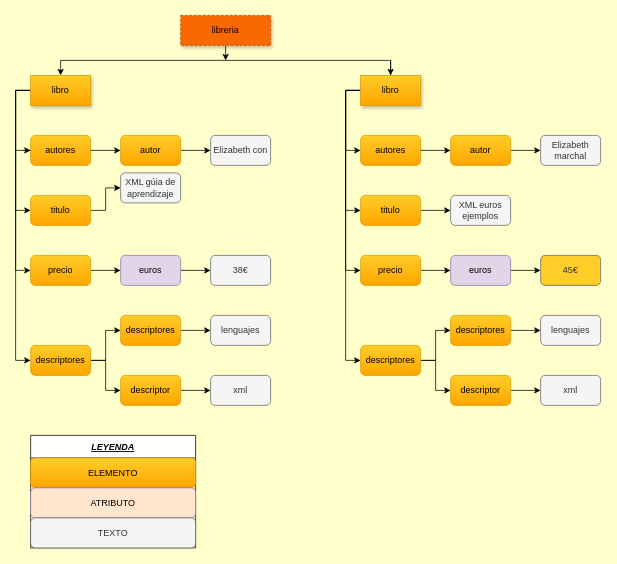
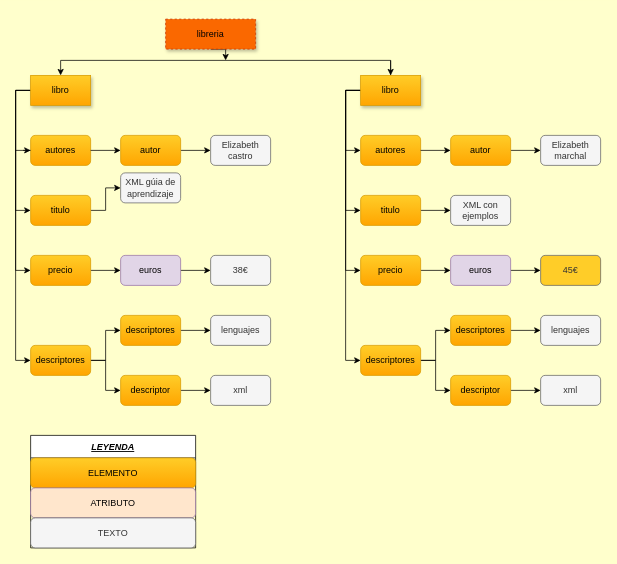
  <mxCell id="0" />
  <mxCell id="1" parent="0" />
  <mxCell id="2" style="edgeStyle=orthogonalEdgeStyle;rounded=0;orthogonalLoop=1;jettySize=auto;html=1;exitX=0.5;exitY=0;exitDx=0;exitDy=0;" edge="1" parent="1" source="14" target="9"><mxGeometry relative="1" as="geometry"><mxPoint x="300" y="90" as="targetPoint" /><mxPoint x="520" y="80" as="sourcePoint" /><Array as="points"><mxPoint x="520" y="80" /><mxPoint x="80" y="80" /></Array></mxGeometry></mxCell>
  <mxCell id="3" style="edgeStyle=orthogonalEdgeStyle;rounded=0;orthogonalLoop=1;jettySize=auto;html=1;exitX=0.5;exitY=1;exitDx=0;exitDy=0;" edge="1" parent="1" source="4"><mxGeometry relative="1" as="geometry"><mxPoint x="300" y="80" as="targetPoint" /></mxGeometry></mxCell>
- <mxCell id="4" value="libreria" style="rounded=0;whiteSpace=wrap;html=1;fillColor=#fa6800;strokeColor=#C73500;glass=0;shadow=1;fontColor=#000000;dashed=1;" vertex="1" parent="1"><mxGeometry x="240" width="120" height="40" as="geometry" y="20" /></mxCell>
+ <mxCell id="4" value="libreria" style="rounded=0;whiteSpace=wrap;html=1;fillColor=#fa6800;strokeColor=#C73500;glass=0;shadow=1;fontColor=#000000;dashed=1;" vertex="1" parent="1"><mxGeometry x="220" y="25" width="120" height="40" as="geometry" /></mxCell>
  <mxCell id="5" style="edgeStyle=orthogonalEdgeStyle;rounded=0;orthogonalLoop=1;jettySize=auto;html=1;exitX=0.5;exitY=1;exitDx=0;exitDy=0;" edge="1" parent="1" source="4" target="4"><mxGeometry relative="1" as="geometry" /></mxCell>
  <mxCell id="6" style="edgeStyle=orthogonalEdgeStyle;rounded=0;orthogonalLoop=1;jettySize=auto;html=1;exitX=0;exitY=0.5;exitDx=0;exitDy=0;entryX=0;entryY=0.5;entryDx=0;entryDy=0;" edge="1" parent="1" source="9" target="32"><mxGeometry relative="1" as="geometry" /></mxCell>
  <mxCell id="7" style="edgeStyle=orthogonalEdgeStyle;rounded=0;orthogonalLoop=1;jettySize=auto;html=1;exitX=0;exitY=0.5;exitDx=0;exitDy=0;entryX=0;entryY=0.5;entryDx=0;entryDy=0;" edge="1" parent="1" source="9" target="26"><mxGeometry relative="1" as="geometry" /></mxCell>
  <mxCell id="8" style="edgeStyle=orthogonalEdgeStyle;rounded=0;orthogonalLoop=1;jettySize=auto;html=1;exitX=0;exitY=0.5;exitDx=0;exitDy=0;entryX=0;entryY=0.5;entryDx=0;entryDy=0;" edge="1" parent="1" source="9" target="23"><mxGeometry relative="1" as="geometry" /></mxCell>
  <mxCell id="9" value="libro" style="rounded=0;whiteSpace=wrap;html=1;fillColor=#ffcd28;strokeColor=#d79b00;shadow=1;sketch=0;glass=0;gradientColor=#ffa500;" vertex="1" parent="1"><mxGeometry x="40" y="100" width="80" height="40" as="geometry" /></mxCell>
  <mxCell id="10" style="edgeStyle=orthogonalEdgeStyle;rounded=0;orthogonalLoop=1;jettySize=auto;html=1;exitX=0;exitY=0.5;exitDx=0;exitDy=0;entryX=0;entryY=0.5;entryDx=0;entryDy=0;" edge="1" parent="1" source="14" target="55"><mxGeometry relative="1" as="geometry" /></mxCell>
  <mxCell id="11" style="edgeStyle=orthogonalEdgeStyle;rounded=0;orthogonalLoop=1;jettySize=auto;html=1;exitX=0;exitY=0.5;exitDx=0;exitDy=0;entryX=0;entryY=0.5;entryDx=0;entryDy=0;" edge="1" parent="1" source="14" target="39"><mxGeometry relative="1" as="geometry" /></mxCell>
  <mxCell id="12" style="edgeStyle=orthogonalEdgeStyle;rounded=0;orthogonalLoop=1;jettySize=auto;html=1;exitX=0;exitY=0.5;exitDx=0;exitDy=0;entryX=0;entryY=0.5;entryDx=0;entryDy=0;" edge="1" parent="1" source="14" target="46"><mxGeometry relative="1" as="geometry" /></mxCell>
  <mxCell id="13" style="edgeStyle=orthogonalEdgeStyle;rounded=0;orthogonalLoop=1;jettySize=auto;html=1;exitX=0;exitY=0.5;exitDx=0;exitDy=0;entryX=0;entryY=0.5;entryDx=0;entryDy=0;" edge="1" parent="1" source="14" target="49"><mxGeometry relative="1" as="geometry" /></mxCell>
  <mxCell id="14" value="libro" style="rounded=0;whiteSpace=wrap;html=1;fillColor=#ffcd28;strokeColor=#d79b00;shadow=1;gradientColor=#ffa500;" vertex="1" parent="1"><mxGeometry x="480" y="100" width="80" height="40" as="geometry" /></mxCell>
  <mxCell id="15" value="autores" style="rounded=1;whiteSpace=wrap;html=1;shadow=0;fillColor=#ffcd28;strokeColor=#d79b00;gradientColor=#ffa500;" vertex="1" parent="1"><mxGeometry x="40" y="180" width="80" height="40" as="geometry" /></mxCell>
  <mxCell id="16" style="edgeStyle=orthogonalEdgeStyle;rounded=0;orthogonalLoop=1;jettySize=auto;html=1;exitX=1;exitY=0.5;exitDx=0;exitDy=0;entryX=0;entryY=0.5;entryDx=0;entryDy=0;" edge="1" parent="1" source="17" target="18"><mxGeometry relative="1" as="geometry" /></mxCell>
  <mxCell id="17" value="autor" style="rounded=1;whiteSpace=wrap;html=1;shadow=0;glass=0;sketch=0;fillColor=#ffcd28;strokeColor=#d79b00;gradientColor=#ffa500;" vertex="1" parent="1"><mxGeometry x="160" y="180" width="80" height="40" as="geometry" /></mxCell>
- <mxCell id="18" value="Elizabeth con" style="rounded=1;whiteSpace=wrap;html=1;shadow=0;glass=0;sketch=0;fillColor=#f5f5f5;strokeColor=#666666;fontColor=#333333;" vertex="1" parent="1"><mxGeometry x="280" y="180" width="80" height="40" as="geometry" /></mxCell>
+ <mxCell id="18" value="Elizabeth castro" style="rounded=1;whiteSpace=wrap;html=1;shadow=0;glass=0;sketch=0;fillColor=#f5f5f5;strokeColor=#666666;fontColor=#333333;" vertex="1" parent="1"><mxGeometry x="280" y="180" width="80" height="40" as="geometry" /></mxCell>
  <mxCell id="19" value="" style="endArrow=none;html=1;rounded=0;entryX=0;entryY=0.5;entryDx=0;entryDy=0;" edge="1" parent="1" target="15"><mxGeometry width="50" height="50" relative="1" as="geometry"><mxPoint x="30" y="200" as="sourcePoint" /><mxPoint x="530" y="260" as="targetPoint" /></mxGeometry></mxCell>
  <mxCell id="20" value="" style="endArrow=classic;html=1;rounded=0;exitX=1;exitY=0.5;exitDx=0;exitDy=0;entryX=0;entryY=0.5;entryDx=0;entryDy=0;" edge="1" parent="1" source="15" target="17"><mxGeometry width="50" height="50" relative="1" as="geometry"><mxPoint x="480" y="310" as="sourcePoint" /><mxPoint x="530" y="260" as="targetPoint" /></mxGeometry></mxCell>
  <mxCell id="21" style="edgeStyle=orthogonalEdgeStyle;rounded=0;orthogonalLoop=1;jettySize=auto;html=1;" edge="1" parent="1"><mxGeometry relative="1" as="geometry"><mxPoint x="30" y="280" as="targetPoint" /><mxPoint x="30" y="280" as="sourcePoint" /></mxGeometry></mxCell>
  <mxCell id="22" style="edgeStyle=orthogonalEdgeStyle;rounded=0;orthogonalLoop=1;jettySize=auto;html=1;exitX=1;exitY=0.5;exitDx=0;exitDy=0;" edge="1" parent="1" source="23" target="24"><mxGeometry relative="1" as="geometry" /></mxCell>
  <mxCell id="23" value="titulo" style="rounded=1;whiteSpace=wrap;html=1;shadow=0;glass=0;sketch=0;fillColor=#ffcd28;strokeColor=#d79b00;gradientColor=#ffa500;" vertex="1" parent="1"><mxGeometry x="40" y="260" width="80" height="40" as="geometry" /></mxCell>
  <mxCell id="24" value="XML gúia de aprendizaje" style="rounded=1;whiteSpace=wrap;html=1;shadow=0;glass=0;sketch=0;fillColor=#f5f5f5;fontColor=#333333;strokeColor=#666666;" vertex="1" parent="1"><mxGeometry x="160" y="230" width="80" height="40" as="geometry" /></mxCell>
  <mxCell id="25" style="edgeStyle=orthogonalEdgeStyle;rounded=0;orthogonalLoop=1;jettySize=auto;html=1;exitX=1;exitY=0.5;exitDx=0;exitDy=0;entryX=0;entryY=0.5;entryDx=0;entryDy=0;" edge="1" parent="1" source="26" target="28"><mxGeometry relative="1" as="geometry" /></mxCell>
  <mxCell id="26" value="precio" style="rounded=1;whiteSpace=wrap;html=1;shadow=0;glass=0;sketch=0;fillColor=#ffcd28;strokeColor=#d79b00;gradientColor=#ffa500;" vertex="1" parent="1"><mxGeometry x="40" y="340" width="80" height="40" as="geometry" /></mxCell>
  <mxCell id="27" style="edgeStyle=orthogonalEdgeStyle;rounded=0;orthogonalLoop=1;jettySize=auto;html=1;exitX=1;exitY=0.5;exitDx=0;exitDy=0;" edge="1" parent="1" source="28" target="29"><mxGeometry relative="1" as="geometry" /></mxCell>
  <mxCell id="28" value="euros" style="rounded=1;whiteSpace=wrap;html=1;shadow=0;glass=0;sketch=0;fillColor=#e1d5e7;strokeColor=#9673a6;" vertex="1" parent="1"><mxGeometry x="160" y="340" width="80" height="40" as="geometry" /></mxCell>
  <mxCell id="29" value="38€" style="rounded=1;whiteSpace=wrap;html=1;shadow=0;glass=0;sketch=0;fillColor=#f5f5f5;fontColor=#333333;strokeColor=#666666;" vertex="1" parent="1"><mxGeometry x="280" y="340" width="80" height="40" as="geometry" /></mxCell>
  <mxCell id="30" style="edgeStyle=orthogonalEdgeStyle;rounded=0;orthogonalLoop=1;jettySize=auto;html=1;exitX=1;exitY=0.5;exitDx=0;exitDy=0;entryX=0;entryY=0.5;entryDx=0;entryDy=0;" edge="1" parent="1" source="32" target="36"><mxGeometry relative="1" as="geometry" /></mxCell>
  <mxCell id="31" style="edgeStyle=orthogonalEdgeStyle;rounded=0;orthogonalLoop=1;jettySize=auto;html=1;exitX=1;exitY=0.5;exitDx=0;exitDy=0;entryX=0;entryY=0.5;entryDx=0;entryDy=0;" edge="1" parent="1" source="32" target="34"><mxGeometry relative="1" as="geometry" /></mxCell>
  <mxCell id="32" value="descriptores" style="rounded=1;whiteSpace=wrap;html=1;shadow=0;glass=0;sketch=0;fillColor=#ffcd28;strokeColor=#d79b00;gradientColor=#ffa500;" vertex="1" parent="1"><mxGeometry x="40" y="460" width="80" height="40" as="geometry" /></mxCell>
  <mxCell id="33" style="edgeStyle=orthogonalEdgeStyle;rounded=0;orthogonalLoop=1;jettySize=auto;html=1;exitX=1;exitY=0.5;exitDx=0;exitDy=0;entryX=0;entryY=0.5;entryDx=0;entryDy=0;" edge="1" parent="1" source="34" target="37"><mxGeometry relative="1" as="geometry" /></mxCell>
  <mxCell id="34" value="descriptores" style="rounded=1;whiteSpace=wrap;html=1;shadow=0;glass=0;sketch=0;fillColor=#ffcd28;strokeColor=#d79b00;gradientColor=#ffa500;" vertex="1" parent="1"><mxGeometry x="160" y="420" width="80" height="40" as="geometry" /></mxCell>
  <mxCell id="35" style="edgeStyle=orthogonalEdgeStyle;rounded=0;orthogonalLoop=1;jettySize=auto;html=1;exitX=1;exitY=0.5;exitDx=0;exitDy=0;entryX=0;entryY=0.5;entryDx=0;entryDy=0;" edge="1" parent="1" source="36" target="38"><mxGeometry relative="1" as="geometry" /></mxCell>
  <mxCell id="36" value="descriptor" style="rounded=1;whiteSpace=wrap;html=1;shadow=0;glass=0;sketch=0;fillColor=#ffcd28;strokeColor=#d79b00;gradientColor=#ffa500;" vertex="1" parent="1"><mxGeometry x="160" y="500" width="80" height="40" as="geometry" /></mxCell>
  <mxCell id="37" value="lenguajes" style="rounded=1;whiteSpace=wrap;html=1;shadow=0;glass=0;sketch=0;fillColor=#f5f5f5;fontColor=#333333;strokeColor=#666666;" vertex="1" parent="1"><mxGeometry x="280" y="420" width="80" height="40" as="geometry" /></mxCell>
  <mxCell id="38" value="xml" style="rounded=1;whiteSpace=wrap;html=1;shadow=0;glass=0;sketch=0;fillColor=#f5f5f5;fontColor=#333333;strokeColor=#666666;" vertex="1" parent="1"><mxGeometry x="280" y="500" width="80" height="40" as="geometry" /></mxCell>
  <mxCell id="39" value="autores" style="rounded=1;whiteSpace=wrap;html=1;shadow=0;fillColor=#ffcd28;strokeColor=#d79b00;gradientColor=#ffa500;" vertex="1" parent="1"><mxGeometry x="480" y="180" width="80" height="40" as="geometry" /></mxCell>
  <mxCell id="40" value="" style="edgeStyle=orthogonalEdgeStyle;rounded=0;orthogonalLoop=1;jettySize=auto;html=1;" edge="1" parent="1" source="41" target="63"><mxGeometry relative="1" as="geometry" /></mxCell>
  <mxCell id="41" value="autor" style="rounded=1;whiteSpace=wrap;html=1;shadow=0;glass=0;sketch=0;fillColor=#ffcd28;strokeColor=#d79b00;gradientColor=#ffa500;" vertex="1" parent="1"><mxGeometry x="600" y="180" width="80" height="40" as="geometry" /></mxCell>
  <mxCell id="42" value="" style="endArrow=none;html=1;rounded=0;entryX=0;entryY=0.5;entryDx=0;entryDy=0;" edge="1" target="39" parent="1"><mxGeometry width="50" height="50" relative="1" as="geometry"><mxPoint x="480" y="200" as="sourcePoint" /><mxPoint x="980" y="260" as="targetPoint" /></mxGeometry></mxCell>
  <mxCell id="43" value="" style="endArrow=classic;html=1;rounded=0;exitX=1;exitY=0.5;exitDx=0;exitDy=0;entryX=0;entryY=0.5;entryDx=0;entryDy=0;" edge="1" source="39" target="41" parent="1"><mxGeometry width="50" height="50" relative="1" as="geometry"><mxPoint x="930" y="310" as="sourcePoint" /><mxPoint x="980" y="260" as="targetPoint" /></mxGeometry></mxCell>
  <mxCell id="44" style="edgeStyle=orthogonalEdgeStyle;rounded=0;orthogonalLoop=1;jettySize=auto;html=1;" edge="1" parent="1"><mxGeometry relative="1" as="geometry"><mxPoint x="480" y="280" as="targetPoint" /><mxPoint x="480" y="280" as="sourcePoint" /></mxGeometry></mxCell>
  <mxCell id="45" style="edgeStyle=orthogonalEdgeStyle;rounded=0;orthogonalLoop=1;jettySize=auto;html=1;exitX=1;exitY=0.5;exitDx=0;exitDy=0;entryX=0;entryY=0.5;entryDx=0;entryDy=0;" edge="1" parent="1" source="46" target="47"><mxGeometry relative="1" as="geometry" /></mxCell>
  <mxCell id="46" value="titulo" style="rounded=1;whiteSpace=wrap;html=1;shadow=0;glass=0;sketch=0;fillColor=#ffcd28;strokeColor=#d79b00;gradientColor=#ffa500;" vertex="1" parent="1"><mxGeometry x="480" y="260" width="80" height="40" as="geometry" /></mxCell>
- <mxCell id="47" value="XML euros ejemplos" style="rounded=1;whiteSpace=wrap;html=1;shadow=0;glass=0;sketch=0;fillColor=#f5f5f5;fontColor=#333333;strokeColor=#666666;" vertex="1" parent="1"><mxGeometry x="600" y="260" width="80" height="40" as="geometry" /></mxCell>
+ <mxCell id="47" value="XML con ejemplos" style="rounded=1;whiteSpace=wrap;html=1;shadow=0;glass=0;sketch=0;fillColor=#f5f5f5;fontColor=#333333;strokeColor=#666666;" vertex="1" parent="1"><mxGeometry x="600" y="260" width="80" height="40" as="geometry" /></mxCell>
  <mxCell id="48" style="edgeStyle=orthogonalEdgeStyle;rounded=0;orthogonalLoop=1;jettySize=auto;html=1;exitX=1;exitY=0.5;exitDx=0;exitDy=0;entryX=0;entryY=0.5;entryDx=0;entryDy=0;" edge="1" parent="1" source="49" target="51"><mxGeometry relative="1" as="geometry" /></mxCell>
  <mxCell id="49" value="precio" style="rounded=1;whiteSpace=wrap;html=1;shadow=0;glass=0;sketch=0;fillColor=#ffcd28;strokeColor=#d79b00;gradientColor=#ffa500;" vertex="1" parent="1"><mxGeometry x="480" y="340" width="80" height="40" as="geometry" /></mxCell>
  <mxCell id="50" style="edgeStyle=orthogonalEdgeStyle;rounded=0;orthogonalLoop=1;jettySize=auto;html=1;exitX=1;exitY=0.5;exitDx=0;exitDy=0;entryX=0;entryY=0.5;entryDx=0;entryDy=0;" edge="1" parent="1" source="51" target="52"><mxGeometry relative="1" as="geometry" /></mxCell>
  <mxCell id="51" value="euros" style="rounded=1;whiteSpace=wrap;html=1;shadow=0;glass=0;sketch=0;fillColor=#e1d5e7;strokeColor=#9673a6;" vertex="1" parent="1"><mxGeometry x="600" y="340" width="80" height="40" as="geometry" /></mxCell>
  <mxCell id="52" value="45€" style="rounded=1;whiteSpace=wrap;html=1;shadow=0;glass=0;sketch=0;fillColor=#ffcd28;fontColor=#333333;strokeColor=#666666;" vertex="1" parent="1"><mxGeometry x="720" y="340" width="80" height="40" as="geometry" /></mxCell>
  <mxCell id="53" style="edgeStyle=orthogonalEdgeStyle;rounded=0;orthogonalLoop=1;jettySize=auto;html=1;exitX=1;exitY=0.5;exitDx=0;exitDy=0;" edge="1" source="55" target="57" parent="1"><mxGeometry relative="1" as="geometry"><Array as="points"><mxPoint x="580" y="480" /><mxPoint x="580" y="440" /></Array></mxGeometry></mxCell>
  <mxCell id="54" style="edgeStyle=orthogonalEdgeStyle;rounded=0;orthogonalLoop=1;jettySize=auto;html=1;exitX=1;exitY=0.5;exitDx=0;exitDy=0;entryX=0;entryY=0.5;entryDx=0;entryDy=0;" edge="1" source="55" target="59" parent="1"><mxGeometry relative="1" as="geometry" /></mxCell>
  <mxCell id="55" value="descriptores" style="rounded=1;whiteSpace=wrap;html=1;shadow=0;glass=0;sketch=0;fillColor=#ffcd28;strokeColor=#d79b00;gradientColor=#ffa500;" vertex="1" parent="1"><mxGeometry x="480" y="460" width="80" height="40" as="geometry" /></mxCell>
  <mxCell id="56" style="edgeStyle=orthogonalEdgeStyle;rounded=0;orthogonalLoop=1;jettySize=auto;html=1;exitX=1;exitY=0.5;exitDx=0;exitDy=0;entryX=0;entryY=0.5;entryDx=0;entryDy=0;" edge="1" source="57" target="60" parent="1"><mxGeometry relative="1" as="geometry" /></mxCell>
  <mxCell id="57" value="descriptores" style="rounded=1;whiteSpace=wrap;html=1;shadow=0;glass=0;sketch=0;fillColor=#ffcd28;strokeColor=#d79b00;gradientColor=#ffa500;" vertex="1" parent="1"><mxGeometry x="600" y="420" width="80" height="40" as="geometry" /></mxCell>
  <mxCell id="58" style="edgeStyle=orthogonalEdgeStyle;rounded=0;orthogonalLoop=1;jettySize=auto;html=1;exitX=1;exitY=0.5;exitDx=0;exitDy=0;entryX=0;entryY=0.5;entryDx=0;entryDy=0;" edge="1" source="59" target="61" parent="1"><mxGeometry relative="1" as="geometry" /></mxCell>
  <mxCell id="59" value="descriptor" style="rounded=1;whiteSpace=wrap;html=1;shadow=0;glass=0;sketch=0;fillColor=#ffcd28;strokeColor=#d79b00;gradientColor=#ffa500;" vertex="1" parent="1"><mxGeometry x="600" y="500" width="80" height="40" as="geometry" /></mxCell>
  <mxCell id="60" value="lenguajes" style="rounded=1;whiteSpace=wrap;html=1;shadow=0;glass=0;sketch=0;fillColor=#f5f5f5;fontColor=#333333;strokeColor=#666666;" vertex="1" parent="1"><mxGeometry x="720" y="420" width="80" height="40" as="geometry" /></mxCell>
  <mxCell id="61" value="xml" style="rounded=1;whiteSpace=wrap;html=1;shadow=0;glass=0;sketch=0;fillColor=#f5f5f5;fontColor=#333333;strokeColor=#666666;" vertex="1" parent="1"><mxGeometry x="720" y="500" width="80" height="40" as="geometry" /></mxCell>
  <mxCell id="62" value="" style="endArrow=classic;html=1;rounded=0;entryX=0;entryY=0.5;entryDx=0;entryDy=0;" edge="1" parent="1" target="15"><mxGeometry width="50" height="50" relative="1" as="geometry"><mxPoint x="20" y="200" as="sourcePoint" /><mxPoint x="360" y="260" as="targetPoint" /></mxGeometry></mxCell>
  <mxCell id="63" value="Elizabeth marchal" style="whiteSpace=wrap;html=1;rounded=1;shadow=0;glass=0;sketch=0;fillColor=#f5f5f5;fontColor=#333333;strokeColor=#666666;" vertex="1" parent="1"><mxGeometry x="720" y="180" width="80" height="40" as="geometry" /></mxCell>
  <mxCell id="64" value="" style="endArrow=classic;html=1;rounded=0;entryX=0.5;entryY=0;entryDx=0;entryDy=0;" edge="1" parent="1" target="14"><mxGeometry width="50" height="50" relative="1" as="geometry"><mxPoint x="520" y="80" as="sourcePoint" /><mxPoint x="360" y="250" as="targetPoint" /></mxGeometry></mxCell>
  <mxCell id="65" value="LEYENDA" style="swimlane;fontStyle=7;childLayout=stackLayout;horizontal=1;startSize=30;horizontalStack=0;resizeParent=1;resizeParentMax=0;resizeLast=0;collapsible=1;marginBottom=0;rounded=0;shadow=0;glass=0;sketch=0;" vertex="1" parent="1"><mxGeometry x="40" y="580" width="220" height="150" as="geometry" /></mxCell>
  <mxCell id="66" value="ELEMENTO" style="rounded=1;whiteSpace=wrap;html=1;shadow=0;glass=0;sketch=0;fillColor=#ffcd28;strokeColor=#d79b00;gradientColor=#ffa500;" vertex="1" parent="65"><mxGeometry y="30" width="220" height="40" as="geometry" /></mxCell>
  <mxCell id="67" value="ATRIBUTO" style="rounded=1;whiteSpace=wrap;html=1;shadow=0;glass=0;sketch=0;fillColor=#ffe6cc;strokeColor=#9673a6;" vertex="1" parent="65"><mxGeometry y="70" width="220" height="40" as="geometry" /></mxCell>
  <mxCell id="68" value="TEXTO" style="rounded=1;whiteSpace=wrap;html=1;shadow=0;glass=0;sketch=0;fillColor=#f5f5f5;fontColor=#333333;strokeColor=#666666;" vertex="1" parent="65"><mxGeometry y="110" width="220" height="40" as="geometry" /></mxCell>
